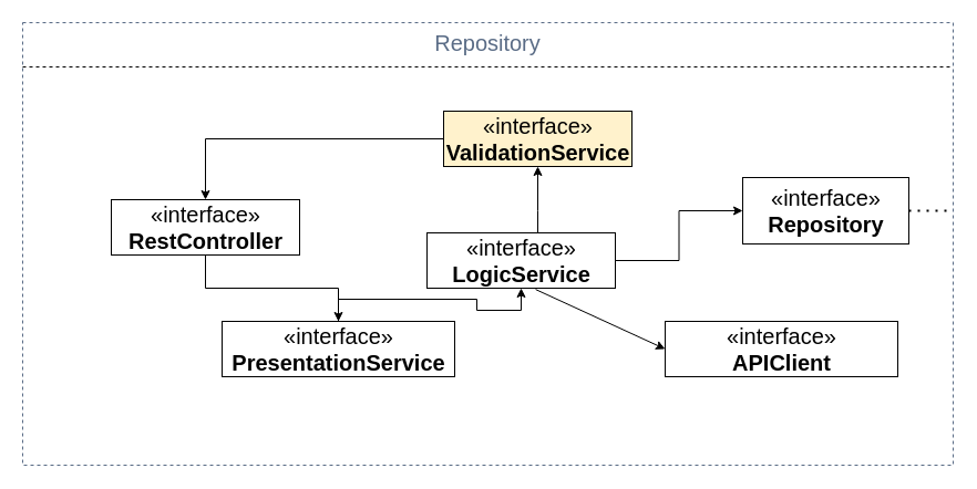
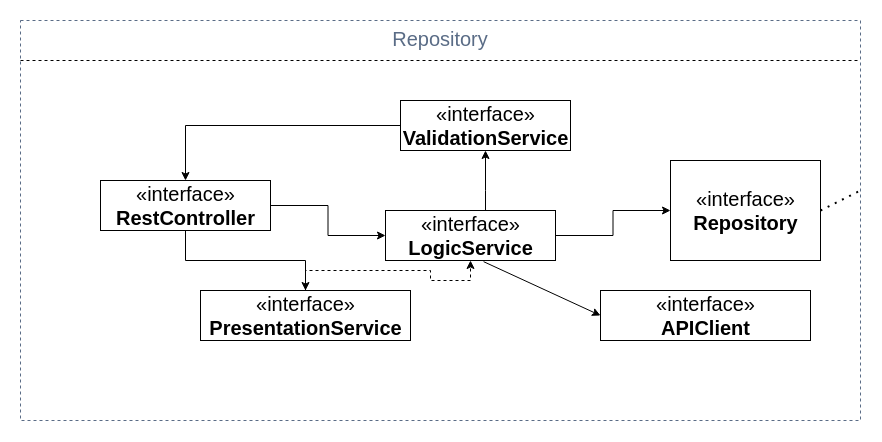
  <mxCell id="0" />
  <mxCell id="1" parent="0" />
  <mxCell id="2" value="Repository" style="fillColor=none;strokeColor=#5A6C86;dashed=1;verticalAlign=top;fontStyle=0;fontColor=#5A6C86;fontSize=20;" parent="1" vertex="1"><mxGeometry x="20" y="20" width="840" height="400" as="geometry" /></mxCell>
+ <mxCell id="3" value="" style="edgeStyle=orthogonalEdgeStyle;rounded=0;orthogonalLoop=1;jettySize=auto;html=1;fontSize=20;" parent="1" source="5" target="11" edge="1"><mxGeometry relative="1" as="geometry" /></mxCell>
  <mxCell id="4" value="" style="edgeStyle=orthogonalEdgeStyle;rounded=0;orthogonalLoop=1;jettySize=auto;html=1;fontSize=20;" parent="1" source="5" target="14" edge="1"><mxGeometry relative="1" as="geometry" /></mxCell>
  <mxCell id="5" value="«interface»&lt;br&gt;&lt;b&gt;RestController&lt;/b&gt;" style="html=1;fontSize=20;" parent="1" vertex="1"><mxGeometry x="100" y="180" width="170" height="50" as="geometry" /></mxCell>
  <mxCell id="6" value="" style="edgeStyle=orthogonalEdgeStyle;rounded=0;orthogonalLoop=1;jettySize=auto;html=1;fontSize=20;" parent="1" source="7" target="5" edge="1"><mxGeometry relative="1" as="geometry" /></mxCell>
- <mxCell id="7" value="«interface»&lt;br&gt;&lt;b&gt;ValidationService&lt;/b&gt;" style="html=1;fontSize=20;fillColor=#fff2cc;" parent="1" vertex="1"><mxGeometry x="400" y="100" width="170" height="50" as="geometry" /></mxCell>
- <mxCell id="8" value="«interface»&lt;br&gt;&lt;b&gt;Repository&lt;/b&gt;" style="html=1;fontSize=20;" parent="1" vertex="1"><mxGeometry x="670" y="160" width="150" height="60" as="geometry" /></mxCell>
+ <mxCell id="7" value="«interface»&lt;br&gt;&lt;b&gt;ValidationService&lt;/b&gt;" style="html=1;fontSize=20;" parent="1" vertex="1"><mxGeometry x="400" y="100" width="170" height="50" as="geometry" /></mxCell>
+ <mxCell id="8" value="«interface»&lt;br&gt;&lt;b&gt;Repository&lt;/b&gt;" style="html=1;fontSize=20;" parent="1" vertex="1"><mxGeometry x="670" y="160" width="150" height="100" as="geometry" /></mxCell>
  <mxCell id="9" value="" style="edgeStyle=orthogonalEdgeStyle;rounded=0;orthogonalLoop=1;jettySize=auto;html=1;fontSize=20;" parent="1" source="11" target="7" edge="1"><mxGeometry relative="1" as="geometry"><Array as="points"><mxPoint x="485" y="190" /><mxPoint x="485" y="190" /></Array></mxGeometry></mxCell>
  <mxCell id="10" value="" style="edgeStyle=orthogonalEdgeStyle;rounded=0;orthogonalLoop=1;jettySize=auto;html=1;fontSize=20;" parent="1" source="11" target="8" edge="1"><mxGeometry relative="1" as="geometry" /></mxCell>
  <mxCell id="11" value="«interface»&lt;br&gt;&lt;b&gt;LogicService&lt;/b&gt;" style="html=1;fontSize=20;" parent="1" vertex="1"><mxGeometry x="385" y="210" width="170" height="50" as="geometry" /></mxCell>
  <mxCell id="12" value="" style="endArrow=none;dashed=1;html=1;fontSize=20;" parent="1" edge="1"><mxGeometry width="50" height="50" relative="1" as="geometry"><mxPoint x="20" y="60" as="sourcePoint" /><mxPoint x="860" y="60" as="targetPoint" /></mxGeometry></mxCell>
- <mxCell id="13" value="" style="edgeStyle=orthogonalEdgeStyle;rounded=0;orthogonalLoop=1;jettySize=auto;html=1;fontSize=20;" parent="1" source="14" target="11" edge="1"><mxGeometry relative="1" as="geometry" /></mxCell>
+ <mxCell id="13" value="" style="edgeStyle=orthogonalEdgeStyle;rounded=0;orthogonalLoop=1;jettySize=auto;html=1;fontSize=20;dashed=1;" parent="1" source="14" target="11" edge="1"><mxGeometry relative="1" as="geometry" /></mxCell>
  <mxCell id="14" value="«interface»&lt;br&gt;&lt;b&gt;PresentationService&lt;/b&gt;" style="html=1;fontSize=20;" parent="1" vertex="1"><mxGeometry x="200" y="290" width="210" height="50" as="geometry" /></mxCell>
  <mxCell id="15" value="«interface»&lt;br&gt;&lt;b&gt;APIClient&lt;/b&gt;" style="html=1;fontSize=20;" parent="1" vertex="1"><mxGeometry x="600" y="290" width="210" height="50" as="geometry" /></mxCell>
  <mxCell id="16" value="" style="endArrow=classic;html=1;fontSize=20;exitX=0.577;exitY=1.023;exitDx=0;exitDy=0;exitPerimeter=0;entryX=0;entryY=0.5;entryDx=0;entryDy=0;" parent="1" source="11" target="15" edge="1"><mxGeometry width="50" height="50" relative="1" as="geometry"><mxPoint x="470" y="350" as="sourcePoint" /><mxPoint x="500" y="330" as="targetPoint" /></mxGeometry></mxCell>
  <mxCell id="17" value="" style="endArrow=none;dashed=1;html=1;dashPattern=1 3;strokeWidth=2;fontSize=20;exitX=1;exitY=0.5;exitDx=0;exitDy=0;" parent="1" source="8" edge="1"><mxGeometry width="50" height="50" relative="1" as="geometry"><mxPoint x="820" y="240" as="sourcePoint" /><mxPoint x="860" y="190" as="targetPoint" /></mxGeometry></mxCell>
  <mxCell id="18" value="" style="endArrow=none;dashed=1;html=1;dashPattern=1 3;strokeWidth=2;fontSize=20;" parent="1" source="2" edge="1"><mxGeometry width="50" height="50" relative="1" as="geometry"><mxPoint x="800" y="350" as="sourcePoint" /><mxPoint x="860" y="310" as="targetPoint" /></mxGeometry></mxCell>
